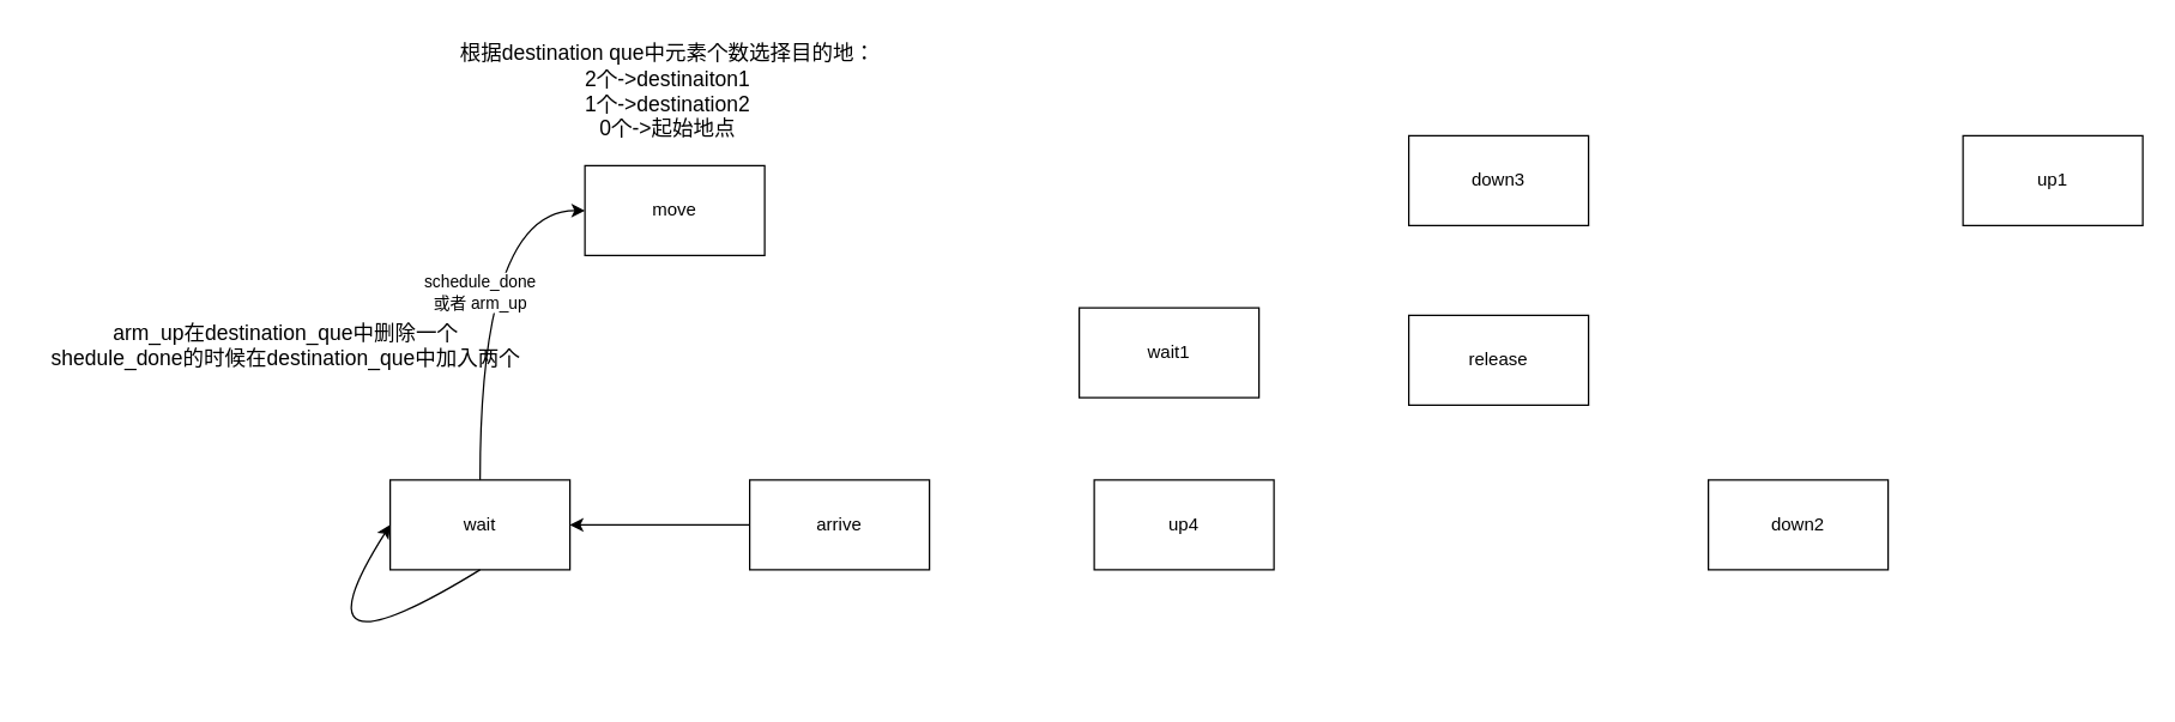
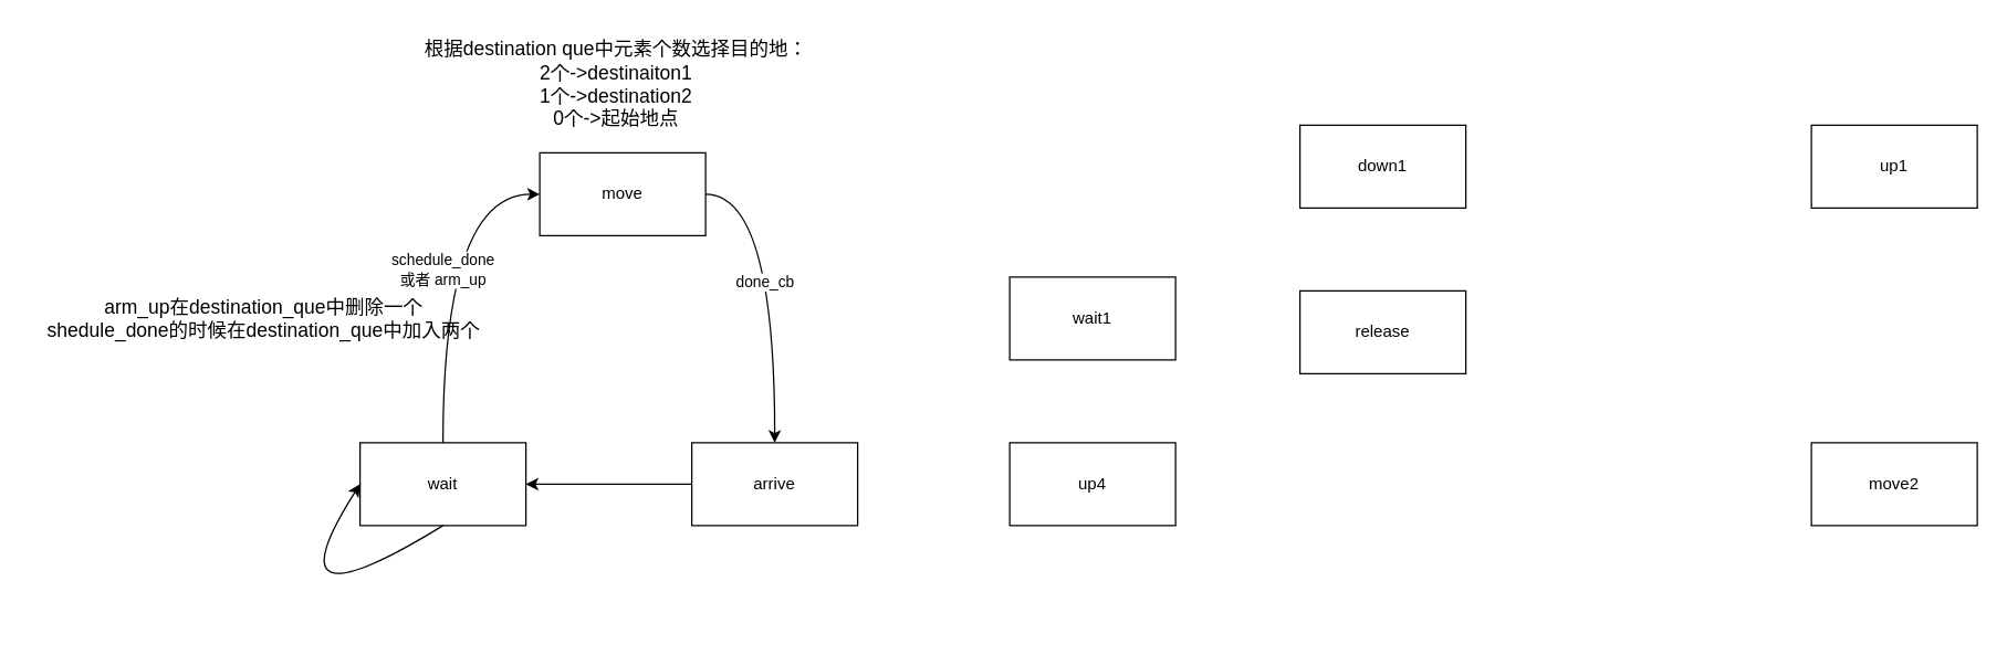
  <mxCell id="0" />
  <mxCell id="1" parent="0" />
+ <mxCell id="2" style="edgeStyle=orthogonalEdgeStyle;curved=1;html=1;exitX=1;exitY=0.5;exitDx=0;exitDy=0;entryX=0.5;entryY=0;entryDx=0;entryDy=0;" edge="1" parent="1" source="4" target="6"><mxGeometry relative="1" as="geometry" /></mxCell>
+ <mxCell id="3" value="done_cb" style="edgeLabel;html=1;align=center;verticalAlign=middle;resizable=0;points=[];" vertex="1" connectable="0" parent="2"><mxGeometry x="-0.015" y="-8" relative="1" as="geometry"><mxPoint as="offset" /></mxGeometry></mxCell>
  <mxCell id="4" value="move" style="rounded=0;whiteSpace=wrap;html=1;" parent="1" vertex="1"><mxGeometry x="390" y="110" width="120" height="60" as="geometry" /></mxCell>
  <mxCell id="5" style="edgeStyle=orthogonalEdgeStyle;curved=1;html=1;" edge="1" parent="1" source="6" target="8"><mxGeometry relative="1" as="geometry" /></mxCell>
  <mxCell id="6" value="arrive" style="rounded=0;whiteSpace=wrap;html=1;" parent="1" vertex="1"><mxGeometry x="500" y="320" width="120" height="60" as="geometry" /></mxCell>
  <mxCell id="7" value="schedule_done&lt;br&gt;或者 arm_up&lt;br&gt;" style="edgeStyle=orthogonalEdgeStyle;html=1;entryX=0;entryY=0.5;entryDx=0;entryDy=0;curved=1;exitX=0.5;exitY=0;exitDx=0;exitDy=0;" edge="1" parent="1" source="8" target="4"><mxGeometry relative="1" as="geometry" /></mxCell>
  <mxCell id="8" value="wait" style="rounded=0;whiteSpace=wrap;html=1;" parent="1" vertex="1"><mxGeometry x="260" y="320" width="120" height="60" as="geometry" /></mxCell>
- <mxCell id="9" value="wait1" style="rounded=0;whiteSpace=wrap;html=1;" parent="1" vertex="1"><mxGeometry x="720" y="205" width="120" height="60" as="geometry" /></mxCell>
- <mxCell id="10" value="down3" style="rounded=0;whiteSpace=wrap;html=1;" parent="1" vertex="1"><mxGeometry x="940" y="90" width="120" height="60" as="geometry" /></mxCell>
+ <mxCell id="9" value="wait1" style="rounded=0;whiteSpace=wrap;html=1;" parent="1" vertex="1"><mxGeometry x="730" y="200" width="120" height="60" as="geometry" /></mxCell>
+ <mxCell id="10" value="down1" style="rounded=0;whiteSpace=wrap;html=1;" parent="1" vertex="1"><mxGeometry x="940" y="90" width="120" height="60" as="geometry" /></mxCell>
  <mxCell id="11" value="up1" style="rounded=0;whiteSpace=wrap;html=1;" parent="1" vertex="1"><mxGeometry x="1310" y="90" width="120" height="60" as="geometry" /></mxCell>
- <mxCell id="13" value="down2" style="rounded=0;whiteSpace=wrap;html=1;" parent="1" vertex="1"><mxGeometry x="1140" y="320" width="120" height="60" as="geometry" /></mxCell>
+ <mxCell id="12" value="move2" style="rounded=0;whiteSpace=wrap;html=1;" parent="1" vertex="1"><mxGeometry x="1310" y="320" width="120" height="60" as="geometry" /></mxCell>
  <mxCell id="14" value="release" style="rounded=0;whiteSpace=wrap;html=1;" parent="1" vertex="1"><mxGeometry x="940" y="210" width="120" height="60" as="geometry" /></mxCell>
  <mxCell id="15" value="up4" style="rounded=0;whiteSpace=wrap;html=1;" parent="1" vertex="1"><mxGeometry x="730" y="320" width="120" height="60" as="geometry" /></mxCell>
  <mxCell id="16" style="edgeStyle=orthogonalEdgeStyle;curved=1;html=1;entryX=0;entryY=0.5;entryDx=0;entryDy=0;exitX=0.5;exitY=1;exitDx=0;exitDy=0;" edge="1" parent="1" source="8" target="8"><mxGeometry relative="1" as="geometry"><Array as="points"><mxPoint x="190" y="460" /></Array></mxGeometry></mxCell>
  <mxCell id="17" value="&lt;font style=&quot;font-size: 14px;&quot;&gt;&lt;span style=&quot;background-color: rgb(255, 255, 255);&quot;&gt;根据destination que中元素个数选择目的地：&lt;/span&gt;&lt;br style=&quot;border-color: var(--border-color);&quot;&gt;&lt;span style=&quot;background-color: rgb(255, 255, 255);&quot;&gt;2个-&amp;gt;destinaiton1&lt;/span&gt;&lt;br style=&quot;border-color: var(--border-color);&quot;&gt;&lt;span style=&quot;background-color: rgb(255, 255, 255);&quot;&gt;1个-&amp;gt;destination2&lt;/span&gt;&lt;br style=&quot;border-color: var(--border-color);&quot;&gt;&lt;span style=&quot;background-color: rgb(255, 255, 255);&quot;&gt;0个-&amp;gt;起始地点&lt;/span&gt;&lt;/font&gt;" style="text;html=1;align=center;verticalAlign=middle;resizable=0;points=[];autosize=1;strokeColor=none;fillColor=none;" vertex="1" parent="1"><mxGeometry x="295" width="300" height="80" as="geometry" y="20" /></mxCell>
  <mxCell id="18" value="arm_up在destination_que中删除一个&lt;br&gt;shedule_done的时候在destination_que中加入两个" style="text;html=1;align=center;verticalAlign=middle;resizable=0;points=[];autosize=1;strokeColor=none;fillColor=none;fontSize=14;" vertex="1" parent="1"><mxGeometry x="20" y="205" width="340" height="50" as="geometry" /></mxCell>
